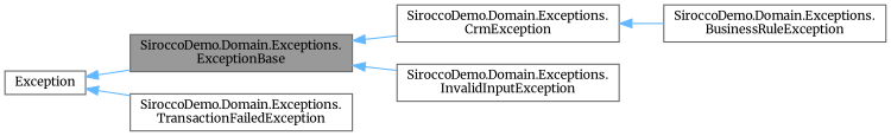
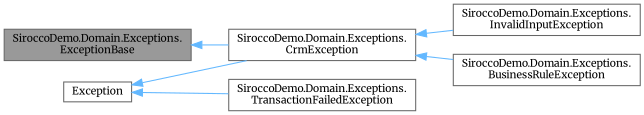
  digraph {
    fontname=Merriweather
    rankdir=LR
    node [color=gray40 fillcolor=white fontname=Merriweather fontsize=10 shape=box style=filled]
    edge [color=steelblue1 dir=back fontname=Merriweather fontsize=10 labelfontname=Helvetica labelfontsize=10 style=solid]
    n1 [fillcolor=grey60 fontcolor=black height=0.2 label="SiroccoDemo.Domain.Exceptions.\lExceptionBase" width=0.4]
    n2 [height=0.2 label="SiroccoDemo.Domain.Exceptions.\lCrmException" width=0.4]
    n3 [height=0.2 label="SiroccoDemo.Domain.Exceptions.\lInvalidInputException" width=0.4]
    n4 [height=0.2 label="SiroccoDemo.Domain.Exceptions.\lBusinessRuleException" width=0.4]
    n5 [height=0.2 label="SiroccoDemo.Domain.Exceptions.\lTransactionFailedException" width=0.4]
    n6 [height=0.2 label=Exception width=0.4]
    n1 -> n2
-   n1 -> n3
+   n2 -> n3
    n2 -> n4
-   n6 -> n1
+   n6 -> n2
    n6 -> n5
  }
